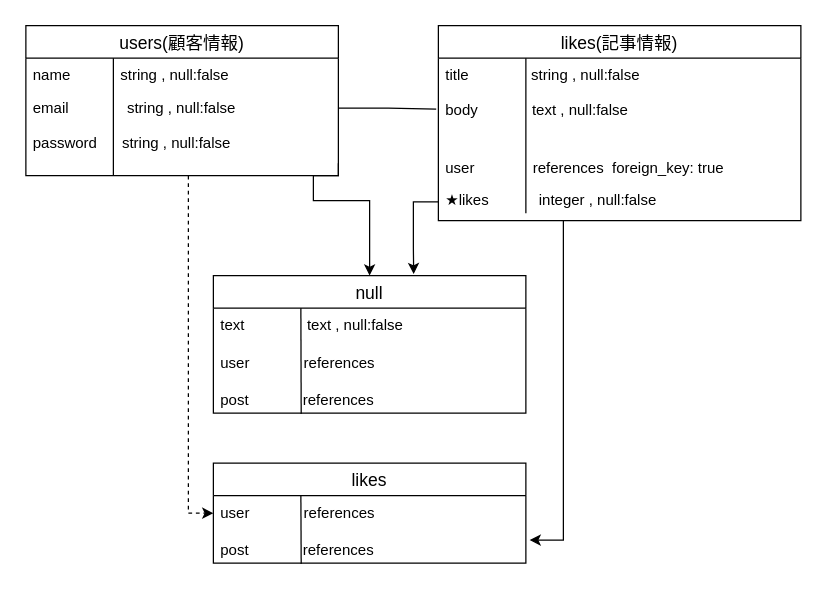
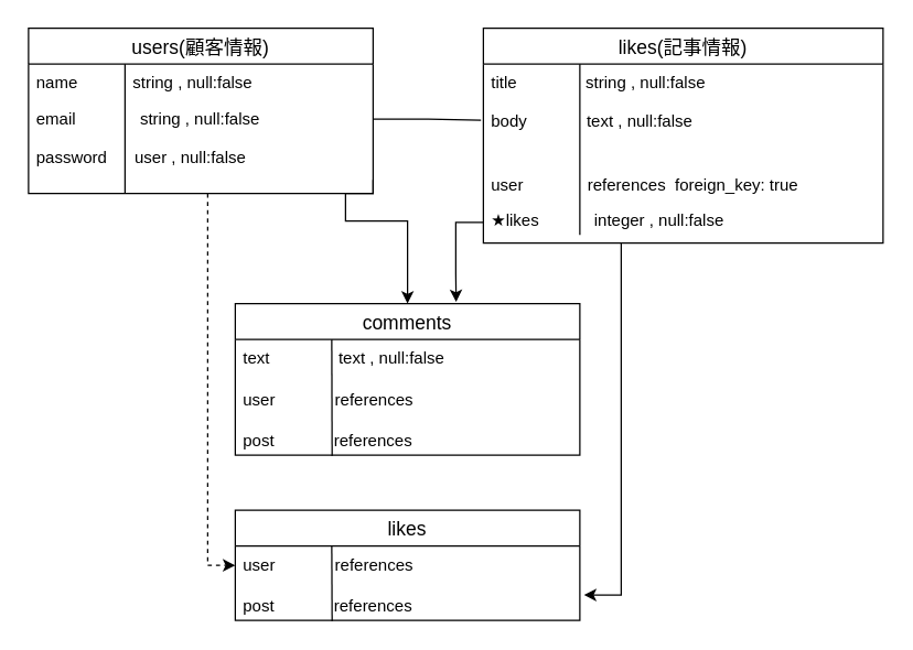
  <mxCell id="0" />
  <mxCell id="1" parent="0" />
  <mxCell id="2" value="users(顧客情報)" style="swimlane;fontStyle=0;childLayout=stackLayout;horizontal=1;startSize=26;horizontalStack=0;resizeParent=1;resizeParentMax=0;resizeLast=0;collapsible=1;marginBottom=0;align=center;fontSize=14;shadow=0;" parent="1" vertex="1"><mxGeometry x="20" y="20" width="250" height="120" as="geometry" /></mxCell>
  <mxCell id="3" value="name            string , null:false" style="text;strokeColor=none;fillColor=none;spacingLeft=4;spacingRight=4;overflow=hidden;rotatable=0;points=[[0,0.5],[1,0.5]];portConstraint=eastwest;fontSize=12;" parent="2" vertex="1"><mxGeometry y="26" width="250" height="26" as="geometry" /></mxCell>
  <mxCell id="4" value="email              string , null:false" style="text;strokeColor=none;fillColor=none;spacingLeft=4;spacingRight=4;overflow=hidden;rotatable=0;points=[[0,0.5],[1,0.5]];portConstraint=eastwest;fontSize=12;" parent="2" vertex="1"><mxGeometry y="52" width="250" height="28" as="geometry" /></mxCell>
- <mxCell id="5" value="password      string , null:false&#10;" style="text;strokeColor=none;fillColor=none;spacingLeft=4;spacingRight=4;overflow=hidden;rotatable=0;points=[[0,0.5],[1,0.5]];portConstraint=eastwest;fontSize=12;" parent="2" vertex="1"><mxGeometry y="80" width="250" height="40" as="geometry" /></mxCell>
+ <mxCell id="5" value="password      user , null:false&#10;" style="text;strokeColor=none;fillColor=none;spacingLeft=4;spacingRight=4;overflow=hidden;rotatable=0;points=[[0,0.5],[1,0.5]];portConstraint=eastwest;fontSize=12;" parent="2" vertex="1"><mxGeometry y="80" width="250" height="40" as="geometry" /></mxCell>
  <mxCell id="6" value="" style="endArrow=none;html=1;strokeWidth=1;" parent="2" edge="1"><mxGeometry width="50" height="50" relative="1" as="geometry"><mxPoint x="70" y="26" as="sourcePoint" /><mxPoint x="70" y="120" as="targetPoint" /></mxGeometry></mxCell>
  <mxCell id="7" value="likes(記事情報)" style="swimlane;fontStyle=0;childLayout=stackLayout;horizontal=1;startSize=26;horizontalStack=0;resizeParent=1;resizeParentMax=0;resizeLast=0;collapsible=1;marginBottom=0;align=center;fontSize=14;shadow=0;" parent="1" vertex="1"><mxGeometry x="350" y="20" width="290" height="156" as="geometry"><mxRectangle x="300" y="150" width="130" height="26" as="alternateBounds" /></mxGeometry></mxCell>
  <mxCell id="8" value="title               string , null:false" style="text;strokeColor=none;fillColor=none;spacingLeft=4;spacingRight=4;overflow=hidden;rotatable=0;points=[[0,0.5],[1,0.5]];portConstraint=eastwest;fontSize=12;" parent="7" vertex="1"><mxGeometry y="26" width="290" height="28" as="geometry" /></mxCell>
  <mxCell id="9" value="body             text , null:false" style="text;strokeColor=none;fillColor=none;spacingLeft=4;spacingRight=4;overflow=hidden;rotatable=0;points=[[0,0.5],[1,0.5]];portConstraint=eastwest;fontSize=12;" parent="7" vertex="1"><mxGeometry y="54" width="290" height="46" as="geometry" /></mxCell>
  <mxCell id="10" value="user              references  foreign_key: true" style="text;strokeColor=none;fillColor=none;spacingLeft=4;spacingRight=4;overflow=hidden;rotatable=0;points=[[0,0.5],[1,0.5]];portConstraint=eastwest;fontSize=12;" parent="7" vertex="1"><mxGeometry y="100" width="290" height="26" as="geometry" /></mxCell>
  <mxCell id="11" value="★likes            integer , null:false" style="text;strokeColor=none;fillColor=none;spacingLeft=4;spacingRight=4;overflow=hidden;rotatable=0;points=[[0,0.5],[1,0.5]];portConstraint=eastwest;fontSize=12;" parent="7" vertex="1"><mxGeometry y="126" width="290" height="30" as="geometry" /></mxCell>
  <mxCell id="12" value="" style="endArrow=none;html=1;strokeWidth=1;" parent="7" edge="1"><mxGeometry width="50" height="50" relative="1" as="geometry"><mxPoint x="70" y="26" as="sourcePoint" /><mxPoint x="70" y="150" as="targetPoint" /></mxGeometry></mxCell>
- <mxCell id="13" value="null" style="swimlane;fontStyle=0;childLayout=stackLayout;horizontal=1;startSize=26;horizontalStack=0;resizeParent=1;resizeParentMax=0;resizeLast=0;collapsible=1;marginBottom=0;align=center;fontSize=14;shadow=0;" parent="1" vertex="1"><mxGeometry x="170" y="220" width="250" height="110" as="geometry" /></mxCell>
+ <mxCell id="13" value="comments" style="swimlane;fontStyle=0;childLayout=stackLayout;horizontal=1;startSize=26;horizontalStack=0;resizeParent=1;resizeParentMax=0;resizeLast=0;collapsible=1;marginBottom=0;align=center;fontSize=14;shadow=0;" parent="1" vertex="1"><mxGeometry x="170" y="220" width="250" height="110" as="geometry" /></mxCell>
  <mxCell id="14" value="text               text , null:false&#10;" style="text;fillColor=none;spacingLeft=4;spacingRight=4;overflow=hidden;rotatable=0;points=[[0,0.5],[1,0.5]];portConstraint=eastwest;fontSize=12;" parent="13" vertex="1"><mxGeometry y="26" width="250" height="30" as="geometry" /></mxCell>
  <mxCell id="15" value="user             references" style="text;strokeColor=none;fillColor=none;spacingLeft=4;spacingRight=4;overflow=hidden;rotatable=0;points=[[0,0.5],[1,0.5]];portConstraint=eastwest;fontSize=12;" parent="13" vertex="1"><mxGeometry y="56" width="250" height="30" as="geometry" /></mxCell>
  <mxCell id="16" value="" style="endArrow=none;html=1;strokeWidth=1;entryX=0.281;entryY=1.025;entryDx=0;entryDy=0;entryPerimeter=0;" parent="13" target="17" edge="1"><mxGeometry width="50" height="50" relative="1" as="geometry"><mxPoint x="70" y="26" as="sourcePoint" /><mxPoint x="70" y="300" as="targetPoint" /></mxGeometry></mxCell>
  <mxCell id="17" value="post             references" style="text;strokeColor=none;fillColor=none;spacingLeft=4;spacingRight=4;overflow=hidden;rotatable=0;points=[[0,0.5],[1,0.5]];portConstraint=eastwest;fontSize=12;" parent="13" vertex="1"><mxGeometry y="86" width="250" height="24" as="geometry" /></mxCell>
  <mxCell id="18" value="likes" style="swimlane;fontStyle=0;childLayout=stackLayout;horizontal=1;startSize=26;horizontalStack=0;resizeParent=1;resizeParentMax=0;resizeLast=0;collapsible=1;marginBottom=0;align=center;fontSize=14;shadow=0;" parent="1" vertex="1"><mxGeometry x="170" y="370" width="250" height="80" as="geometry" /></mxCell>
  <mxCell id="19" value="user             references" style="text;strokeColor=none;fillColor=none;spacingLeft=4;spacingRight=4;overflow=hidden;rotatable=0;points=[[0,0.5],[1,0.5]];portConstraint=eastwest;fontSize=12;" parent="18" vertex="1"><mxGeometry y="26" width="250" height="30" as="geometry" /></mxCell>
  <mxCell id="20" value="" style="endArrow=none;html=1;strokeWidth=1;entryX=0.281;entryY=1.025;entryDx=0;entryDy=0;entryPerimeter=0;" parent="18" target="21" edge="1"><mxGeometry width="50" height="50" relative="1" as="geometry"><mxPoint x="70" y="26" as="sourcePoint" /><mxPoint x="70" y="300" as="targetPoint" /></mxGeometry></mxCell>
  <mxCell id="21" value="post             references" style="text;strokeColor=none;fillColor=none;spacingLeft=4;spacingRight=4;overflow=hidden;rotatable=0;points=[[0,0.5],[1,0.5]];portConstraint=eastwest;fontSize=12;" parent="18" vertex="1"><mxGeometry y="56" width="250" height="24" as="geometry" /></mxCell>
  <mxCell id="22" style="edgeStyle=orthogonalEdgeStyle;rounded=0;orthogonalLoop=1;jettySize=auto;html=1;exitX=1;exitY=0.5;exitDx=0;exitDy=0;entryX=-0.006;entryY=0.278;entryDx=0;entryDy=0;entryPerimeter=0;endArrow=none;" parent="1" source="4" target="9" edge="1"><mxGeometry relative="1" as="geometry" /></mxCell>
  <mxCell id="23" style="edgeStyle=orthogonalEdgeStyle;rounded=0;orthogonalLoop=1;jettySize=auto;html=1;entryX=0.5;entryY=0;entryDx=0;entryDy=0;" parent="1" target="13" edge="1"><mxGeometry relative="1" as="geometry"><mxPoint x="270" y="130" as="sourcePoint" /><Array as="points"><mxPoint x="270" y="140" /><mxPoint x="250" y="140" /><mxPoint x="250" y="160" /><mxPoint x="295" y="160" /></Array></mxGeometry></mxCell>
  <mxCell id="24" style="edgeStyle=orthogonalEdgeStyle;rounded=0;orthogonalLoop=1;jettySize=auto;html=1;exitX=0;exitY=0.5;exitDx=0;exitDy=0;entryX=0.641;entryY=-0.011;entryDx=0;entryDy=0;entryPerimeter=0;" parent="1" source="11" target="13" edge="1"><mxGeometry relative="1" as="geometry" /></mxCell>
  <mxCell id="25" style="edgeStyle=orthogonalEdgeStyle;rounded=0;orthogonalLoop=1;jettySize=auto;html=1;dashed=1;" parent="1" source="5" target="18" edge="1"><mxGeometry relative="1" as="geometry"><Array as="points"><mxPoint x="150" y="410" /></Array></mxGeometry></mxCell>
  <mxCell id="26" style="edgeStyle=orthogonalEdgeStyle;rounded=0;orthogonalLoop=1;jettySize=auto;html=1;entryX=1.012;entryY=0.233;entryDx=0;entryDy=0;entryPerimeter=0;" parent="1" source="11" target="21" edge="1"><mxGeometry relative="1" as="geometry"><Array as="points"><mxPoint x="450" y="432" /></Array></mxGeometry></mxCell>
